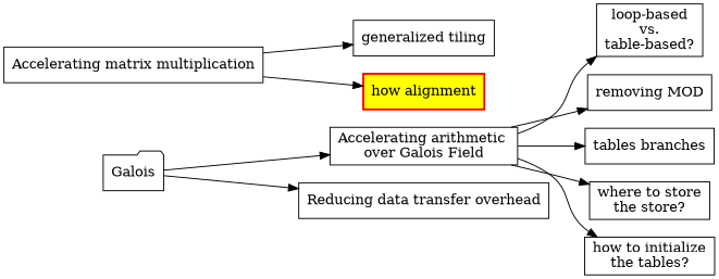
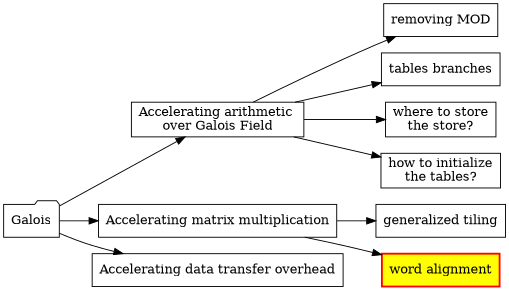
  digraph {
    rankdir=LR
    node [shape=box]
    n1 [label=Galois shape=folder]
    n2 [label="Accelerating arithmetic \nover Galois Field"]
    n3 [label="Accelerating matrix multiplication"]
-   n4 [label="Reducing data transfer overhead"]
-   n5 [label="loop-based\nvs.\ntable-based?"]
+   n4 [label="Accelerating data transfer overhead"]
    n6 [label="removing MOD"]
    n7 [label="tables branches"]
    n8 [label="where to store\nthe store?"]
    n9 [label="how to initialize\nthe tables?"]
    n10 [label="generalized tiling"]
-   n11 [color=red fillcolor=yellow fontcolor=black label="how alignment" style="filled, setlinewidth(2)"]
+   n11 [color=red fillcolor=yellow fontcolor=black label="word alignment" style="filled, setlinewidth(2)"]
    n1 -> n2
+   n1 -> n3
    n1 -> n4
-   n2 -> n5
    n2 -> n6
    n2 -> n7
    n2 -> n8
    n2 -> n9
    n3 -> n10
    n3 -> n11
  }
